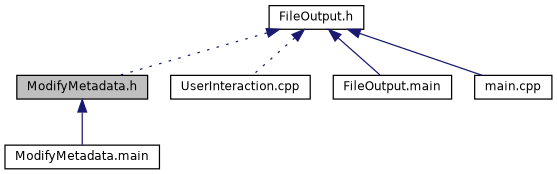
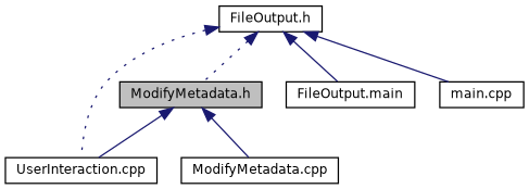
  digraph {
    node [color=black fillcolor=white fontname=Helvetica fontsize=10 shape=record style=filled]
    edge [color=midnightblue dir=back fontname=Helvetica fontsize=10 labelfontname=Helvetica labelfontsize=10 style=solid]
    n1 [fillcolor=grey75 fontcolor=black height=0.2 label="ModifyMetadata.h" width=0.4]
    n2 [height=0.2 label="UserInteraction.cpp" width=0.4]
-   n3 [height=0.2 label="ModifyMetadata.main" width=0.4]
+   n3 [height=0.2 label="ModifyMetadata.cpp" width=0.4]
    n4 [height=0.2 label="FileOutput.h" width=0.4]
    n5 [height=0.2 label="FileOutput.main" width=0.4]
    n6 [height=0.2 label="main.cpp" width=0.4]
+   n1 -> n2
    n1 -> n3
    n4 -> n1 [style=dotted]
    n4 -> n2 [style=dotted]
    n4 -> n5
    n4 -> n6
  }
